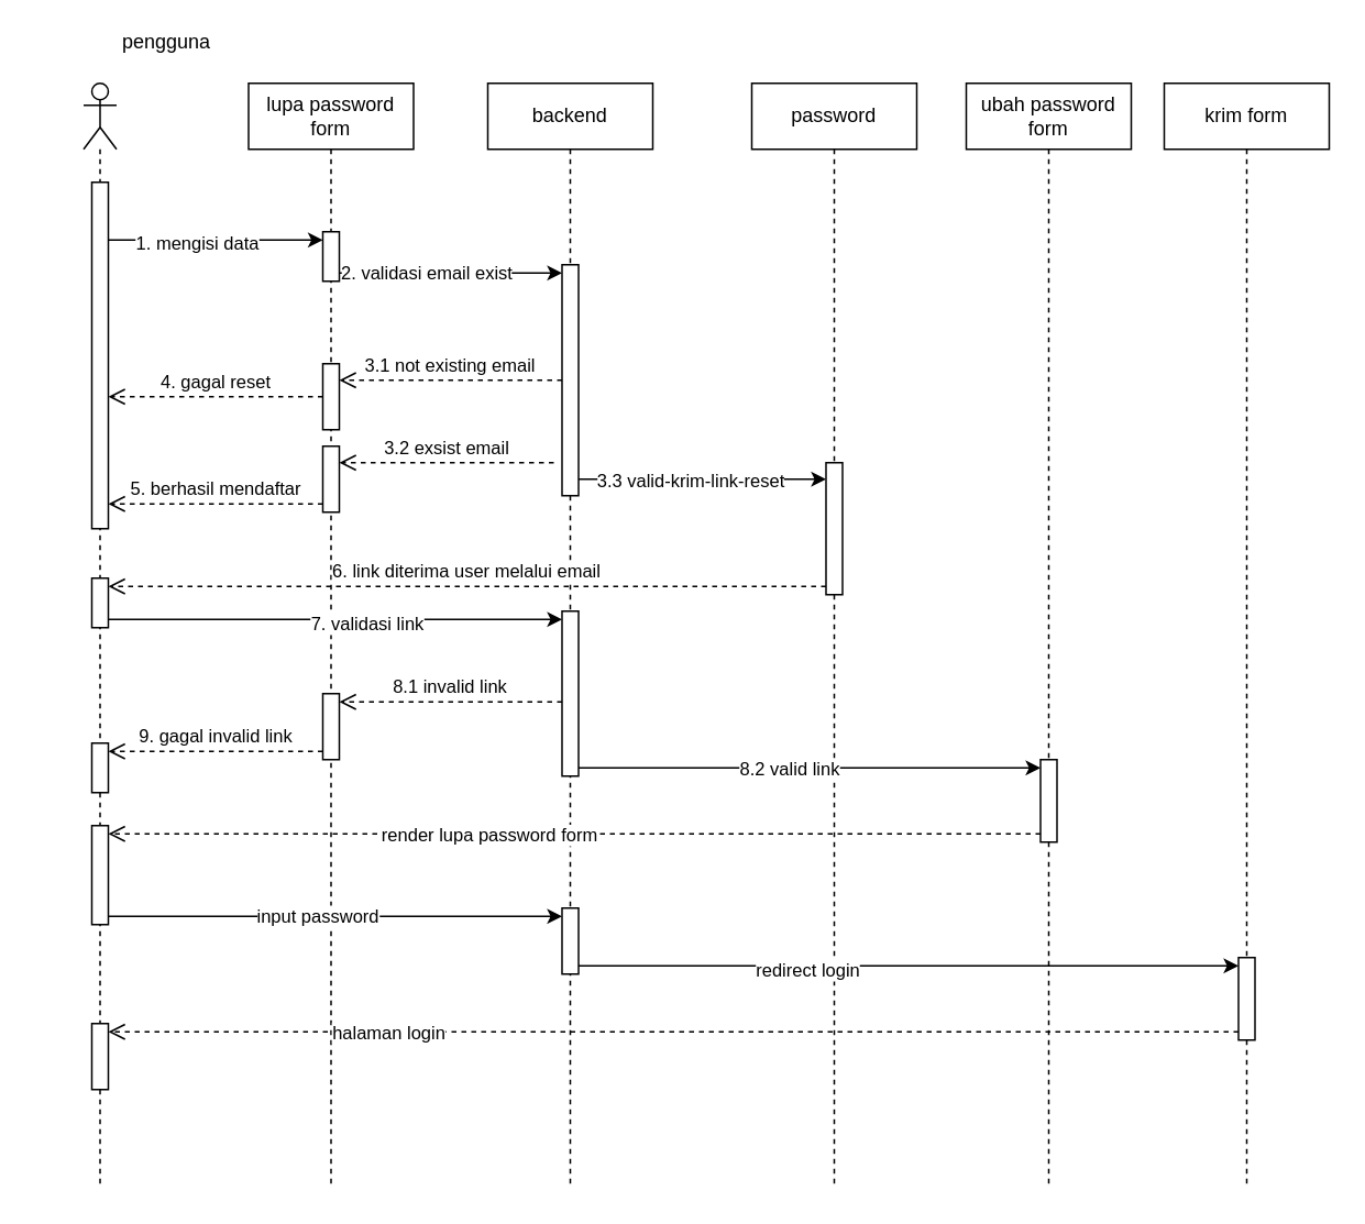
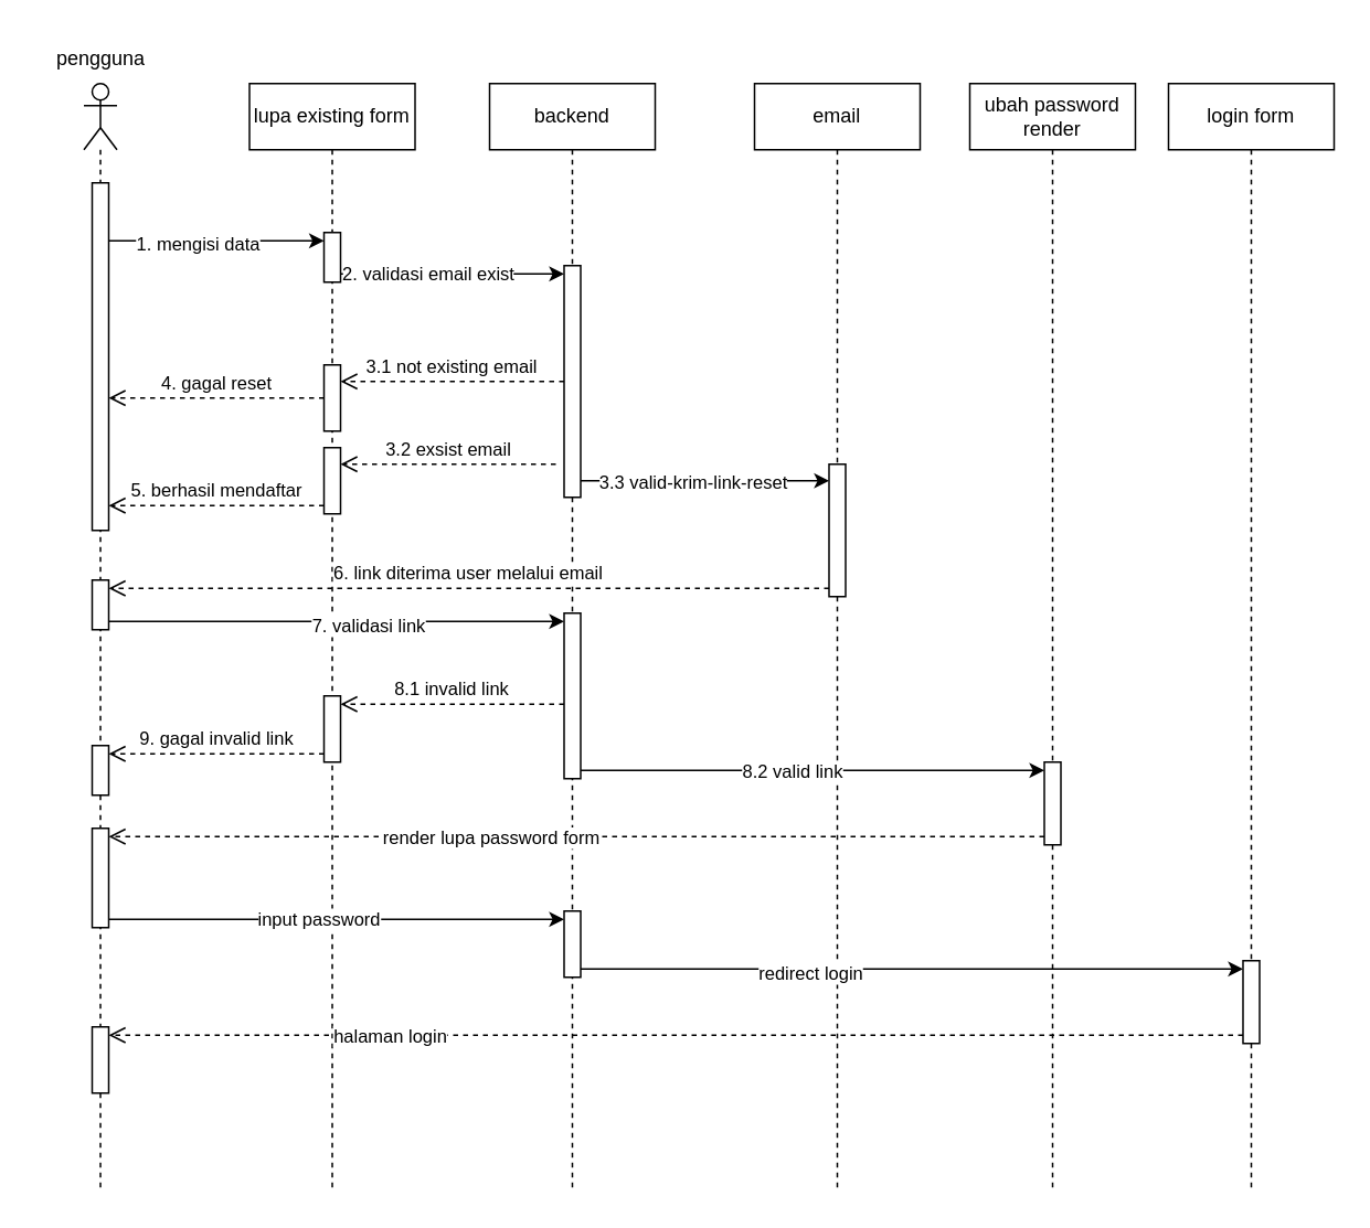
  <mxCell id="0" />
  <mxCell id="1" parent="0" />
  <mxCell id="2" value="" style="shape=umlLifeline;perimeter=lifelinePerimeter;whiteSpace=wrap;html=1;container=1;dropTarget=0;collapsible=0;recursiveResize=0;outlineConnect=0;portConstraint=eastwest;newEdgeStyle={&quot;curved&quot;:0,&quot;rounded&quot;:0};participant=umlActor;" parent="1" vertex="1"><mxGeometry x="50" y="50" width="20" height="670" as="geometry" /></mxCell>
  <mxCell id="3" value="" style="html=1;points=[[0,0,0,0,5],[0,1,0,0,-5],[1,0,0,0,5],[1,1,0,0,-5]];perimeter=orthogonalPerimeter;outlineConnect=0;targetShapes=umlLifeline;portConstraint=eastwest;newEdgeStyle={&quot;curved&quot;:0,&quot;rounded&quot;:0};" parent="2" vertex="1"><mxGeometry x="5" y="60" width="10" height="210" as="geometry" /></mxCell>
  <mxCell id="4" value="" style="html=1;points=[[0,0,0,0,5],[0,1,0,0,-5],[1,0,0,0,5],[1,1,0,0,-5]];perimeter=orthogonalPerimeter;outlineConnect=0;targetShapes=umlLifeline;portConstraint=eastwest;newEdgeStyle={&quot;curved&quot;:0,&quot;rounded&quot;:0};" parent="2" vertex="1"><mxGeometry x="5" y="450" width="10" height="60" as="geometry" /></mxCell>
  <mxCell id="5" value="" style="html=1;points=[[0,0,0,0,5],[0,1,0,0,-5],[1,0,0,0,5],[1,1,0,0,-5]];perimeter=orthogonalPerimeter;outlineConnect=0;targetShapes=umlLifeline;portConstraint=eastwest;newEdgeStyle={&quot;curved&quot;:0,&quot;rounded&quot;:0};" parent="2" vertex="1"><mxGeometry x="5" y="300" width="10" height="30" as="geometry" /></mxCell>
  <mxCell id="6" value="" style="html=1;points=[[0,0,0,0,5],[0,1,0,0,-5],[1,0,0,0,5],[1,1,0,0,-5]];perimeter=orthogonalPerimeter;outlineConnect=0;targetShapes=umlLifeline;portConstraint=eastwest;newEdgeStyle={&quot;curved&quot;:0,&quot;rounded&quot;:0};" parent="2" vertex="1"><mxGeometry x="5" y="400" width="10" height="30" as="geometry" /></mxCell>
- <mxCell id="7" value="pengguna" style="text;html=1;align=center;verticalAlign=middle;resizable=0;points=[];autosize=1;strokeColor=none;fillColor=none;" parent="1" vertex="1"><mxGeometry x="60" y="10" width="80" height="30" as="geometry" /></mxCell>
- <mxCell id="8" value="lupa password form" style="shape=umlLifeline;perimeter=lifelinePerimeter;whiteSpace=wrap;html=1;container=1;dropTarget=0;collapsible=0;recursiveResize=0;outlineConnect=0;portConstraint=eastwest;newEdgeStyle={&quot;curved&quot;:0,&quot;rounded&quot;:0};" parent="1" vertex="1"><mxGeometry x="150" y="50" width="100" height="670" as="geometry" /></mxCell>
+ <mxCell id="7" value="pengguna" style="text;html=1;align=center;verticalAlign=middle;resizable=0;points=[];autosize=1;strokeColor=none;fillColor=none;" parent="1" vertex="1"><mxGeometry x="20" y="20" width="80" height="30" as="geometry" /></mxCell>
+ <mxCell id="8" value="lupa existing form" style="shape=umlLifeline;perimeter=lifelinePerimeter;whiteSpace=wrap;html=1;container=1;dropTarget=0;collapsible=0;recursiveResize=0;outlineConnect=0;portConstraint=eastwest;newEdgeStyle={&quot;curved&quot;:0,&quot;rounded&quot;:0};" parent="1" vertex="1"><mxGeometry x="150" y="50" width="100" height="670" as="geometry" /></mxCell>
  <mxCell id="9" value="" style="html=1;points=[[0,0,0,0,5],[0,1,0,0,-5],[1,0,0,0,5],[1,1,0,0,-5]];perimeter=orthogonalPerimeter;outlineConnect=0;targetShapes=umlLifeline;portConstraint=eastwest;newEdgeStyle={&quot;curved&quot;:0,&quot;rounded&quot;:0};" parent="8" vertex="1"><mxGeometry x="45" y="90" width="10" height="30" as="geometry" /></mxCell>
  <mxCell id="10" value="" style="html=1;points=[[0,0,0,0,5],[0,1,0,0,-5],[1,0,0,0,5],[1,1,0,0,-5]];perimeter=orthogonalPerimeter;outlineConnect=0;targetShapes=umlLifeline;portConstraint=eastwest;newEdgeStyle={&quot;curved&quot;:0,&quot;rounded&quot;:0};" parent="8" vertex="1"><mxGeometry x="45" y="170" width="10" height="40" as="geometry" /></mxCell>
  <mxCell id="11" value="" style="html=1;points=[[0,0,0,0,5],[0,1,0,0,-5],[1,0,0,0,5],[1,1,0,0,-5]];perimeter=orthogonalPerimeter;outlineConnect=0;targetShapes=umlLifeline;portConstraint=eastwest;newEdgeStyle={&quot;curved&quot;:0,&quot;rounded&quot;:0};" parent="8" vertex="1"><mxGeometry x="45" y="220" width="10" height="40" as="geometry" /></mxCell>
  <mxCell id="12" value="" style="html=1;points=[[0,0,0,0,5],[0,1,0,0,-5],[1,0,0,0,5],[1,1,0,0,-5]];perimeter=orthogonalPerimeter;outlineConnect=0;targetShapes=umlLifeline;portConstraint=eastwest;newEdgeStyle={&quot;curved&quot;:0,&quot;rounded&quot;:0};" parent="8" vertex="1"><mxGeometry x="45" y="370" width="10" height="40" as="geometry" /></mxCell>
  <mxCell id="13" value="backend" style="shape=umlLifeline;perimeter=lifelinePerimeter;whiteSpace=wrap;html=1;container=1;dropTarget=0;collapsible=0;recursiveResize=0;outlineConnect=0;portConstraint=eastwest;newEdgeStyle={&quot;curved&quot;:0,&quot;rounded&quot;:0};" parent="1" vertex="1"><mxGeometry x="295" y="50" width="100" height="670" as="geometry" /></mxCell>
  <mxCell id="14" value="" style="html=1;points=[[0,0,0,0,5],[0,1,0,0,-5],[1,0,0,0,5],[1,1,0,0,-5]];perimeter=orthogonalPerimeter;outlineConnect=0;targetShapes=umlLifeline;portConstraint=eastwest;newEdgeStyle={&quot;curved&quot;:0,&quot;rounded&quot;:0};" parent="13" vertex="1"><mxGeometry x="45" y="110" width="10" height="140" as="geometry" /></mxCell>
  <mxCell id="15" value="" style="html=1;points=[[0,0,0,0,5],[0,1,0,0,-5],[1,0,0,0,5],[1,1,0,0,-5]];perimeter=orthogonalPerimeter;outlineConnect=0;targetShapes=umlLifeline;portConstraint=eastwest;newEdgeStyle={&quot;curved&quot;:0,&quot;rounded&quot;:0};" parent="13" vertex="1"><mxGeometry x="45" y="320" width="10" height="100" as="geometry" /></mxCell>
  <mxCell id="16" value="" style="html=1;points=[[0,0,0,0,5],[0,1,0,0,-5],[1,0,0,0,5],[1,1,0,0,-5]];perimeter=orthogonalPerimeter;outlineConnect=0;targetShapes=umlLifeline;portConstraint=eastwest;newEdgeStyle={&quot;curved&quot;:0,&quot;rounded&quot;:0};" parent="13" vertex="1"><mxGeometry x="45" y="500" width="10" height="40" as="geometry" /></mxCell>
  <mxCell id="17" style="edgeStyle=orthogonalEdgeStyle;rounded=0;orthogonalLoop=1;jettySize=auto;html=1;curved=0;exitX=1;exitY=1;exitDx=0;exitDy=-5;exitPerimeter=0;entryX=0;entryY=0;entryDx=0;entryDy=5;entryPerimeter=0;" parent="1" source="9" target="14" edge="1"><mxGeometry relative="1" as="geometry" /></mxCell>
  <mxCell id="18" value="2. validasi email exist" style="edgeLabel;html=1;align=center;verticalAlign=middle;resizable=0;points=[];" parent="17" vertex="1" connectable="0"><mxGeometry x="-0.224" y="1" relative="1" as="geometry"><mxPoint as="offset" /></mxGeometry></mxCell>
- <mxCell id="19" value="password" style="shape=umlLifeline;perimeter=lifelinePerimeter;whiteSpace=wrap;html=1;container=1;dropTarget=0;collapsible=0;recursiveResize=0;outlineConnect=0;portConstraint=eastwest;newEdgeStyle={&quot;curved&quot;:0,&quot;rounded&quot;:0};" parent="1" vertex="1"><mxGeometry x="455" y="50" width="100" height="670" as="geometry" /></mxCell>
+ <mxCell id="19" value="email" style="shape=umlLifeline;perimeter=lifelinePerimeter;whiteSpace=wrap;html=1;container=1;dropTarget=0;collapsible=0;recursiveResize=0;outlineConnect=0;portConstraint=eastwest;newEdgeStyle={&quot;curved&quot;:0,&quot;rounded&quot;:0};" parent="1" vertex="1"><mxGeometry x="455" y="50" width="100" height="670" as="geometry" /></mxCell>
  <mxCell id="20" value="" style="html=1;points=[[0,0,0,0,5],[0,1,0,0,-5],[1,0,0,0,5],[1,1,0,0,-5]];perimeter=orthogonalPerimeter;outlineConnect=0;targetShapes=umlLifeline;portConstraint=eastwest;newEdgeStyle={&quot;curved&quot;:0,&quot;rounded&quot;:0};" parent="19" vertex="1"><mxGeometry x="45" y="230" width="10" height="80" as="geometry" /></mxCell>
  <mxCell id="21" value="" style="endArrow=classic;html=1;rounded=0;entryX=0;entryY=0;entryDx=0;entryDy=5;entryPerimeter=0;" parent="1" source="3" target="9" edge="1"><mxGeometry width="50" height="50" relative="1" as="geometry"><mxPoint x="170" y="160" as="sourcePoint" /><mxPoint x="220" y="110" as="targetPoint" /></mxGeometry></mxCell>
  <mxCell id="22" value="1. mengisi data" style="edgeLabel;html=1;align=center;verticalAlign=middle;resizable=0;points=[];" parent="21" vertex="1" connectable="0"><mxGeometry x="-0.18" y="-1" relative="1" as="geometry"><mxPoint as="offset" /></mxGeometry></mxCell>
  <mxCell id="23" value="3.1 not existing email" style="html=1;verticalAlign=bottom;endArrow=open;dashed=1;endSize=8;curved=0;rounded=0;" parent="1" source="14" target="10" edge="1"><mxGeometry relative="1" as="geometry"><mxPoint x="310" y="190" as="sourcePoint" /><mxPoint x="200" y="232" as="targetPoint" /></mxGeometry></mxCell>
  <mxCell id="24" value="4. gagal reset" style="html=1;verticalAlign=bottom;endArrow=open;dashed=1;endSize=8;curved=0;rounded=0;" parent="1" source="10" target="3" edge="1"><mxGeometry relative="1" as="geometry"><mxPoint x="140" y="250" as="sourcePoint" /><mxPoint x="70" y="240" as="targetPoint" /></mxGeometry></mxCell>
  <mxCell id="25" value="6. link diterima user melalui email" style="html=1;verticalAlign=bottom;endArrow=open;dashed=1;endSize=8;curved=0;rounded=0;entryX=1;entryY=0;entryDx=0;entryDy=5;entryPerimeter=0;exitX=0;exitY=1;exitDx=0;exitDy=-5;exitPerimeter=0;" parent="1" source="20" target="5" edge="1"><mxGeometry relative="1" as="geometry"><mxPoint x="460" y="277.222" as="sourcePoint" /><mxPoint x="80" y="310" as="targetPoint" /></mxGeometry></mxCell>
  <mxCell id="26" value="3.2 exsist email" style="html=1;verticalAlign=bottom;endArrow=open;dashed=1;endSize=8;curved=0;rounded=0;" parent="1" edge="1"><mxGeometry relative="1" as="geometry"><mxPoint x="335" y="280" as="sourcePoint" /><mxPoint x="205" y="280" as="targetPoint" /></mxGeometry></mxCell>
  <mxCell id="27" value="5. berhasil mendaftar" style="html=1;verticalAlign=bottom;endArrow=open;dashed=1;endSize=8;curved=0;rounded=0;exitX=0;exitY=1;exitDx=0;exitDy=-5;exitPerimeter=0;" parent="1" source="11" target="3" edge="1"><mxGeometry relative="1" as="geometry"><mxPoint x="380" y="295" as="sourcePoint" /><mxPoint x="215" y="295" as="targetPoint" /></mxGeometry></mxCell>
- <mxCell id="28" value="ubah password form" style="shape=umlLifeline;perimeter=lifelinePerimeter;whiteSpace=wrap;html=1;container=1;dropTarget=0;collapsible=0;recursiveResize=0;outlineConnect=0;portConstraint=eastwest;newEdgeStyle={&quot;curved&quot;:0,&quot;rounded&quot;:0};" parent="1" vertex="1"><mxGeometry x="585" y="50" width="100" height="670" as="geometry" /></mxCell>
+ <mxCell id="28" value="ubah password render" style="shape=umlLifeline;perimeter=lifelinePerimeter;whiteSpace=wrap;html=1;container=1;dropTarget=0;collapsible=0;recursiveResize=0;outlineConnect=0;portConstraint=eastwest;newEdgeStyle={&quot;curved&quot;:0,&quot;rounded&quot;:0};" parent="1" vertex="1"><mxGeometry x="585" y="50" width="100" height="670" as="geometry" /></mxCell>
  <mxCell id="29" value="" style="html=1;points=[[0,0,0,0,5],[0,1,0,0,-5],[1,0,0,0,5],[1,1,0,0,-5]];perimeter=orthogonalPerimeter;outlineConnect=0;targetShapes=umlLifeline;portConstraint=eastwest;newEdgeStyle={&quot;curved&quot;:0,&quot;rounded&quot;:0};" parent="28" vertex="1"><mxGeometry x="45" y="410" width="10" height="50" as="geometry" /></mxCell>
  <mxCell id="30" value="" style="html=1;verticalAlign=bottom;endArrow=open;dashed=1;endSize=8;curved=0;rounded=0;entryX=1;entryY=0;entryDx=0;entryDy=5;entryPerimeter=0;exitX=0;exitY=1;exitDx=0;exitDy=-5;exitPerimeter=0;" parent="1" source="29" target="4" edge="1"><mxGeometry relative="1" as="geometry"><mxPoint x="380" y="500" as="sourcePoint" /><mxPoint x="215" y="500" as="targetPoint" /></mxGeometry></mxCell>
  <mxCell id="31" value="render lupa password form" style="edgeLabel;html=1;align=center;verticalAlign=middle;resizable=0;points=[];" parent="30" vertex="1" connectable="0"><mxGeometry x="0.187" relative="1" as="geometry"><mxPoint as="offset" /></mxGeometry></mxCell>
  <mxCell id="32" style="edgeStyle=orthogonalEdgeStyle;rounded=0;orthogonalLoop=1;jettySize=auto;html=1;curved=0;exitX=1;exitY=1;exitDx=0;exitDy=-5;exitPerimeter=0;entryX=0;entryY=0;entryDx=0;entryDy=5;entryPerimeter=0;" parent="1" source="4" target="16" edge="1"><mxGeometry relative="1" as="geometry" /></mxCell>
  <mxCell id="33" value="input password" style="edgeLabel;html=1;align=center;verticalAlign=middle;resizable=0;points=[];" parent="32" vertex="1" connectable="0"><mxGeometry x="-0.081" y="1" relative="1" as="geometry"><mxPoint as="offset" /></mxGeometry></mxCell>
  <mxCell id="34" value="" style="html=1;verticalAlign=bottom;endArrow=open;dashed=1;endSize=8;curved=0;rounded=0;entryX=1;entryY=0;entryDx=0;entryDy=5;entryPerimeter=0;exitX=0;exitY=1;exitDx=0;exitDy=-5;exitPerimeter=0;" parent="1" source="45" target="48" edge="1"><mxGeometry relative="1" as="geometry"><mxPoint x="645" y="505" as="sourcePoint" /><mxPoint x="75" y="505" as="targetPoint" /></mxGeometry></mxCell>
  <mxCell id="35" value="halaman login" style="edgeLabel;html=1;align=center;verticalAlign=middle;resizable=0;points=[];" parent="34" vertex="1" connectable="0"><mxGeometry x="0.508" relative="1" as="geometry"><mxPoint as="offset" /></mxGeometry></mxCell>
  <mxCell id="36" value="9. gagal invalid link" style="html=1;verticalAlign=bottom;endArrow=open;dashed=1;endSize=8;curved=0;rounded=0;entryX=1;entryY=0;entryDx=0;entryDy=5;entryPerimeter=0;exitX=0;exitY=1;exitDx=0;exitDy=-5;exitPerimeter=0;" parent="1" source="12" target="6" edge="1"><mxGeometry relative="1" as="geometry"><mxPoint x="130" y="460" as="sourcePoint" /><mxPoint x="235" y="435" as="targetPoint" /></mxGeometry></mxCell>
  <mxCell id="37" value="8.1 invalid link" style="html=1;verticalAlign=bottom;endArrow=open;dashed=1;endSize=8;curved=0;rounded=0;entryX=1;entryY=0;entryDx=0;entryDy=5;entryPerimeter=0;" parent="1" source="15" target="12" edge="1"><mxGeometry relative="1" as="geometry"><mxPoint x="290" y="410" as="sourcePoint" /><mxPoint x="230" y="410" as="targetPoint" /></mxGeometry></mxCell>
  <mxCell id="38" value="" style="endArrow=classic;html=1;rounded=0;" parent="1" target="20" edge="1"><mxGeometry width="50" height="50" relative="1" as="geometry"><mxPoint x="350" y="290" as="sourcePoint" /><mxPoint x="495" y="290" as="targetPoint" /></mxGeometry></mxCell>
  <mxCell id="39" value="3.3 valid-krim-link-reset" style="edgeLabel;html=1;align=center;verticalAlign=middle;resizable=0;points=[];" parent="38" vertex="1" connectable="0"><mxGeometry x="-0.473" y="-1" relative="1" as="geometry"><mxPoint x="27" y="-1" as="offset" /></mxGeometry></mxCell>
  <mxCell id="40" value="" style="endArrow=classic;html=1;rounded=0;entryX=0;entryY=0;entryDx=0;entryDy=5;entryPerimeter=0;exitX=1;exitY=1;exitDx=0;exitDy=-5;exitPerimeter=0;" parent="1" source="5" target="15" edge="1"><mxGeometry width="50" height="50" relative="1" as="geometry"><mxPoint x="305" y="320" as="sourcePoint" /><mxPoint x="355" y="270" as="targetPoint" /></mxGeometry></mxCell>
  <mxCell id="41" value="7. validasi link" style="edgeLabel;html=1;align=center;verticalAlign=middle;resizable=0;points=[];" parent="40" vertex="1" connectable="0"><mxGeometry x="0.136" y="-2" relative="1" as="geometry"><mxPoint as="offset" /></mxGeometry></mxCell>
  <mxCell id="42" style="edgeStyle=orthogonalEdgeStyle;rounded=0;orthogonalLoop=1;jettySize=auto;html=1;curved=0;exitX=1;exitY=1;exitDx=0;exitDy=-5;exitPerimeter=0;entryX=0;entryY=0;entryDx=0;entryDy=5;entryPerimeter=0;" parent="1" source="15" target="29" edge="1"><mxGeometry relative="1" as="geometry" /></mxCell>
  <mxCell id="43" value="8.2 valid link" style="edgeLabel;html=1;align=center;verticalAlign=middle;resizable=0;points=[];" parent="42" vertex="1" connectable="0"><mxGeometry x="-0.094" relative="1" as="geometry"><mxPoint as="offset" /></mxGeometry></mxCell>
- <mxCell id="44" value="krim form" style="shape=umlLifeline;perimeter=lifelinePerimeter;whiteSpace=wrap;html=1;container=1;dropTarget=0;collapsible=0;recursiveResize=0;outlineConnect=0;portConstraint=eastwest;newEdgeStyle={&quot;curved&quot;:0,&quot;rounded&quot;:0};" parent="1" vertex="1"><mxGeometry x="705" y="50" width="100" height="670" as="geometry" /></mxCell>
+ <mxCell id="44" value="login form" style="shape=umlLifeline;perimeter=lifelinePerimeter;whiteSpace=wrap;html=1;container=1;dropTarget=0;collapsible=0;recursiveResize=0;outlineConnect=0;portConstraint=eastwest;newEdgeStyle={&quot;curved&quot;:0,&quot;rounded&quot;:0};" parent="1" vertex="1"><mxGeometry x="705" y="50" width="100" height="670" as="geometry" /></mxCell>
  <mxCell id="45" value="" style="html=1;points=[[0,0,0,0,5],[0,1,0,0,-5],[1,0,0,0,5],[1,1,0,0,-5]];perimeter=orthogonalPerimeter;outlineConnect=0;targetShapes=umlLifeline;portConstraint=eastwest;newEdgeStyle={&quot;curved&quot;:0,&quot;rounded&quot;:0};" parent="44" vertex="1"><mxGeometry x="45" y="530" width="10" height="50" as="geometry" /></mxCell>
  <mxCell id="46" style="edgeStyle=orthogonalEdgeStyle;rounded=0;orthogonalLoop=1;jettySize=auto;html=1;curved=0;exitX=1;exitY=1;exitDx=0;exitDy=-5;exitPerimeter=0;entryX=0;entryY=0;entryDx=0;entryDy=5;entryPerimeter=0;" parent="1" source="16" target="45" edge="1"><mxGeometry relative="1" as="geometry" /></mxCell>
  <mxCell id="47" value="redirect login" style="edgeLabel;html=1;align=center;verticalAlign=middle;resizable=0;points=[];" parent="46" vertex="1" connectable="0"><mxGeometry x="-0.311" y="-2" relative="1" as="geometry"><mxPoint as="offset" /></mxGeometry></mxCell>
  <mxCell id="48" value="" style="html=1;points=[[0,0,0,0,5],[0,1,0,0,-5],[1,0,0,0,5],[1,1,0,0,-5]];perimeter=orthogonalPerimeter;outlineConnect=0;targetShapes=umlLifeline;portConstraint=eastwest;newEdgeStyle={&quot;curved&quot;:0,&quot;rounded&quot;:0};" parent="1" vertex="1"><mxGeometry x="55" y="620" width="10" height="40" as="geometry" /></mxCell>
